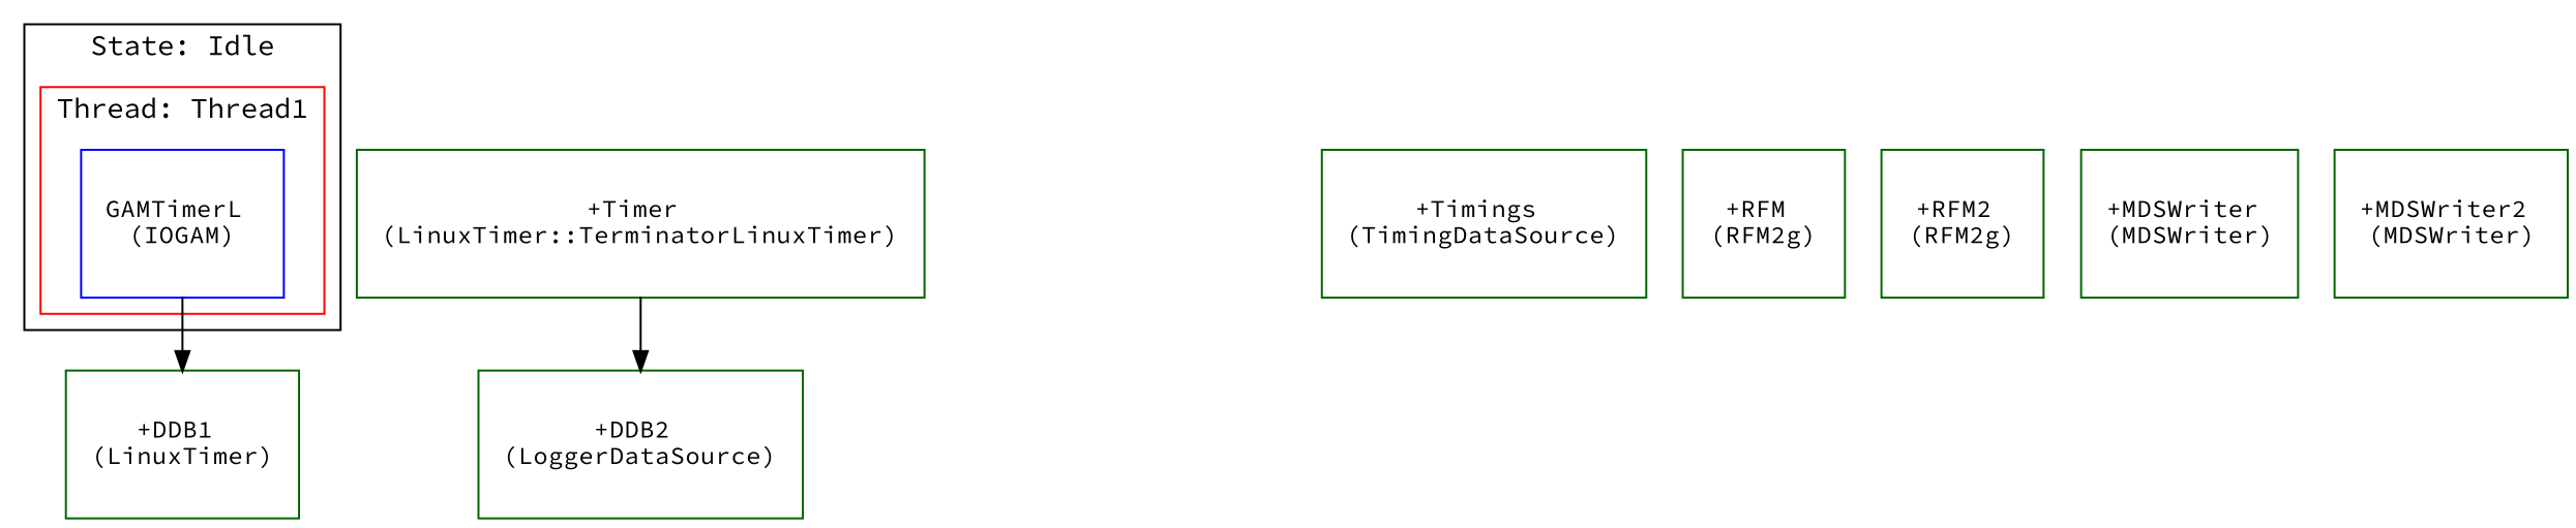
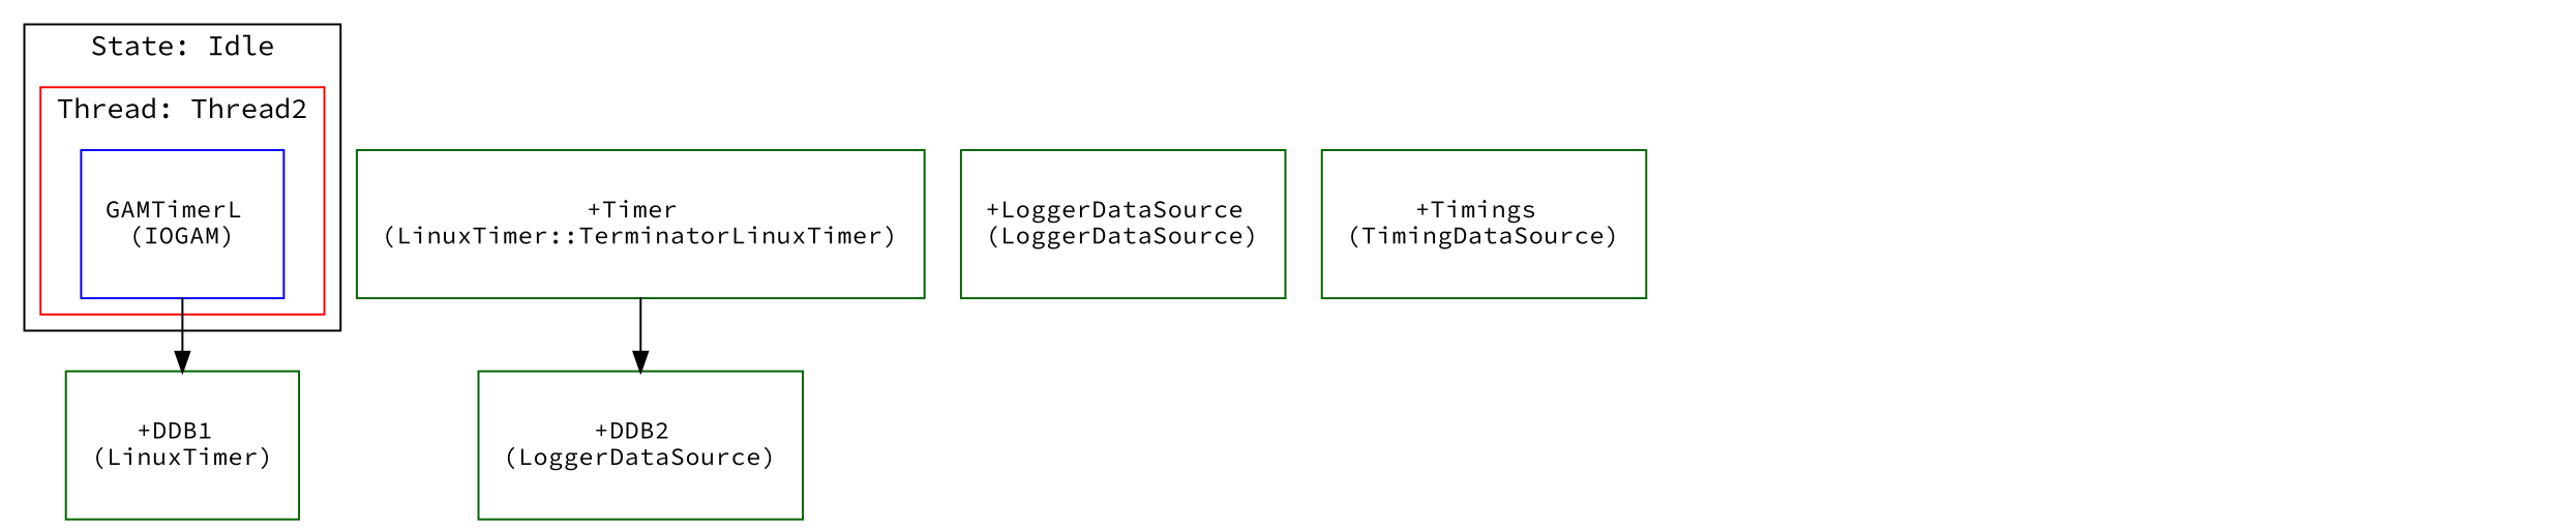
  digraph {
    concentrate=true
    fontname="Source Code Pro"
    rankdir=TB
    node [color=darkgreen fillcolor=white fontname="Source Code Pro" shape=record style=filled]
    edge [fontname="Source Code Pro"]
    n1 [color=blue label=<<TABLE border="0" cellborder="0"><TR><TD width="60" height="60"><font point-size="12">GAMTimerL <BR/>(IOGAM)</font></TD></TR></TABLE>>]
    n2 [label=<<TABLE border="0" cellborder="0"><TR><TD width="60" height="60"><font point-size="12">+DDB1 <BR/>(LinuxTimer)</font></TD></TR></TABLE>>]
    n3 [label=<<TABLE border="0" cellborder="0"><TR><TD width="60" height="60"><font point-size="12">+DDB2 <BR/>(LoggerDataSource)</font></TD></TR></TABLE>>]
+   n4 [label=<<TABLE border="0" cellborder="0"><TR><TD width="60" height="60"><font point-size="12">+LoggerDataSource <BR/>(LoggerDataSource)</font></TD></TR></TABLE>>]
    n5 [label=<<TABLE border="0" cellborder="0"><TR><TD width="60" height="60"><font point-size="12">+Timings <BR/>(TimingDataSource)</font></TD></TR></TABLE>>]
-   n6 [label=<<TABLE border="0" cellborder="0"><TR><TD width="60" height="60"><font point-size="12">+RFM <BR/>(RFM2g)</font></TD></TR></TABLE>>]
-   n7 [label=<<TABLE border="0" cellborder="0"><TR><TD width="60" height="60"><font point-size="12">+RFM2 <BR/>(RFM2g)</font></TD></TR></TABLE>>]
-   n8 [label=<<TABLE border="0" cellborder="0"><TR><TD width="60" height="60"><font point-size="12">+MDSWriter <BR/>(MDSWriter)</font></TD></TR></TABLE>>]
-   n9 [label=<<TABLE border="0" cellborder="0"><TR><TD width="60" height="60"><font point-size="12">+MDSWriter2 <BR/>(MDSWriter)</font></TD></TR></TABLE>>]
    n10 [label=<<TABLE border="0" cellborder="0"><TR><TD width="60" height="60"><font point-size="12">+Timer <BR/>(LinuxTimer::TerminatorLinuxTimer)</font></TD></TR></TABLE>>]
    subgraph cluster_1 {
      label="State: Idle"
      subgraph cluster_2 {
        color=red
-       label="Thread: Thread1"
+       label="Thread: Thread2"
        n1
      }
    }
    n1 -> n2
    n10 -> n3
  }
